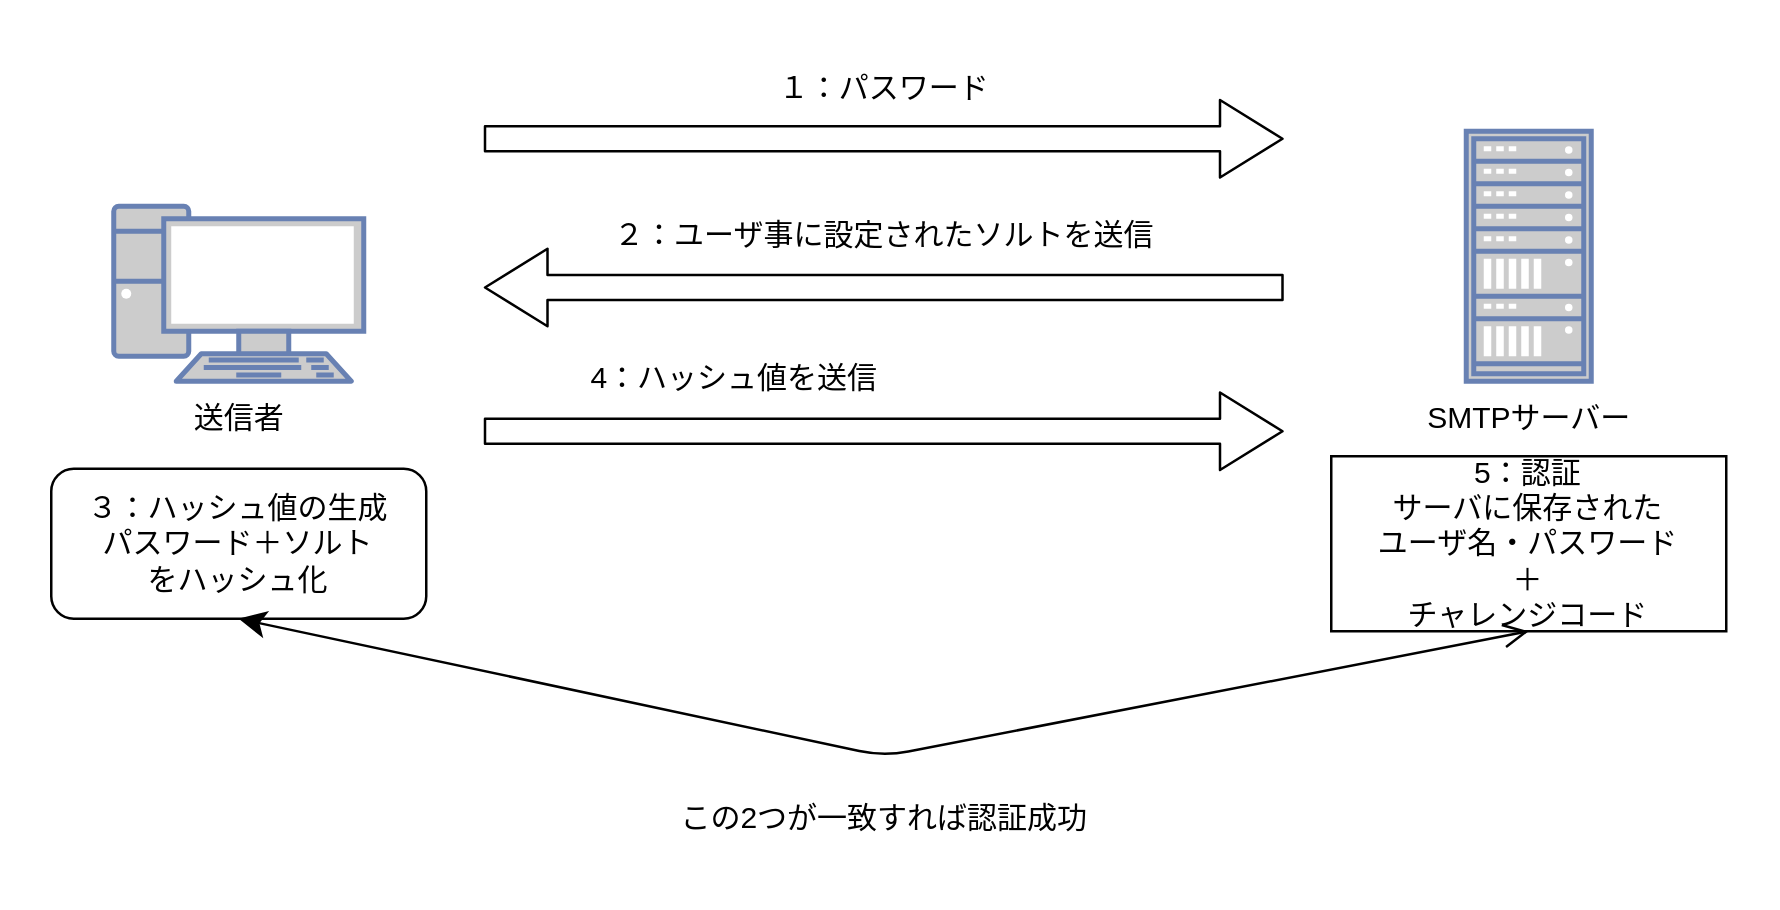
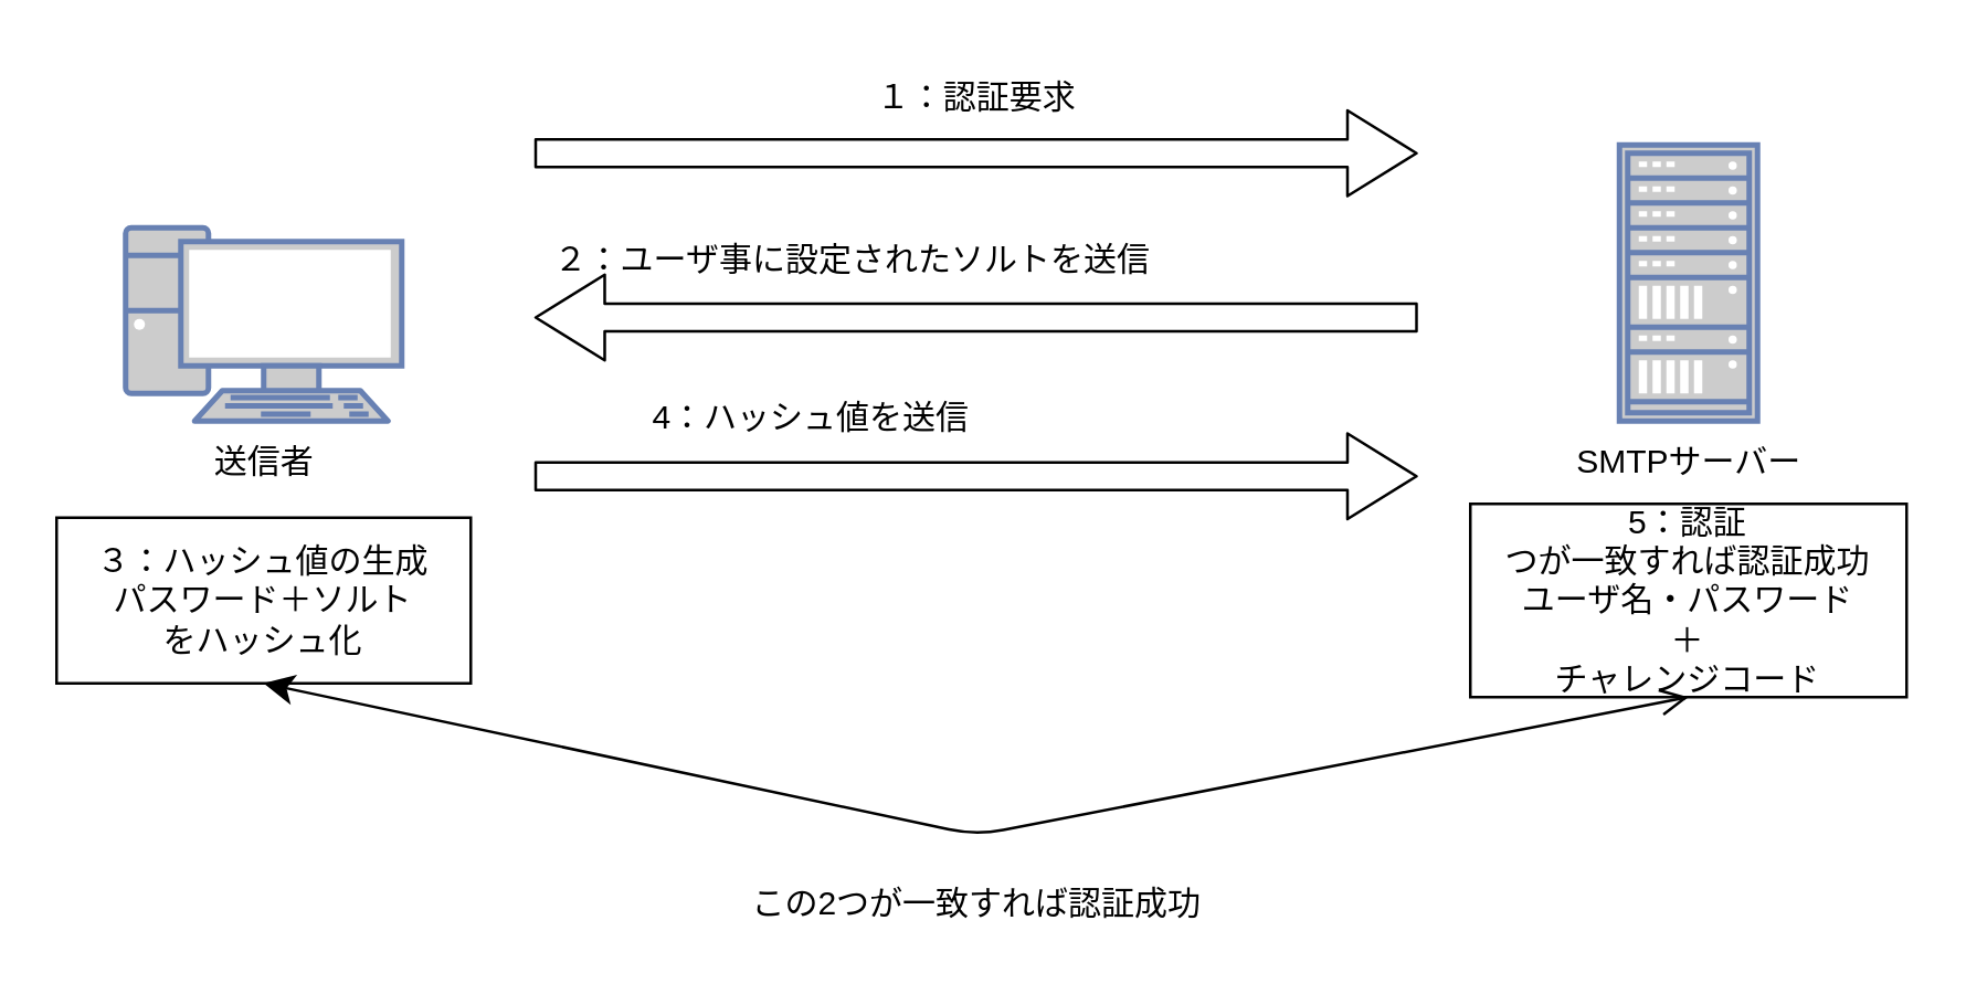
  <mxCell id="0" />
  <mxCell id="1" parent="0" />
  <mxCell id="2" value="" style="fontColor=#0066CC;verticalAlign=top;verticalLabelPosition=bottom;labelPosition=center;align=center;html=1;outlineConnect=0;fillColor=#CCCCCC;strokeColor=#6881B3;gradientColor=none;gradientDirection=north;strokeWidth=2;shape=mxgraph.networks.pc;" vertex="1" parent="1"><mxGeometry x="45" y="82" width="100" height="70" as="geometry" /></mxCell>
  <mxCell id="3" value="" style="fontColor=#0066CC;verticalAlign=top;verticalLabelPosition=bottom;labelPosition=center;align=center;html=1;outlineConnect=0;fillColor=#CCCCCC;strokeColor=#6881B3;gradientColor=none;gradientDirection=north;strokeWidth=2;shape=mxgraph.networks.rack;" vertex="1" parent="1"><mxGeometry x="586" y="52" width="50" height="100" as="geometry" /></mxCell>
  <mxCell id="4" value="送信者" style="text;html=1;align=center;verticalAlign=middle;resizable=0;points=[];autosize=1;strokeColor=none;fillColor=none;" vertex="1" parent="1"><mxGeometry x="65" y="152" width="60" height="30" as="geometry" /></mxCell>
  <mxCell id="5" value="SMTPサーバー" style="text;html=1;align=center;verticalAlign=middle;resizable=0;points=[];autosize=1;strokeColor=none;fillColor=none;" vertex="1" parent="1"><mxGeometry x="561" y="152" width="100" height="30" as="geometry" /></mxCell>
  <mxCell id="6" value="" style="edgeStyle=none;orthogonalLoop=1;jettySize=auto;html=1;shape=flexArrow;rounded=1;startSize=8;endSize=8;" edge="1" parent="1"><mxGeometry width="100" relative="1" as="geometry"><mxPoint x="193" y="55" as="sourcePoint" /><mxPoint x="513" y="55" as="targetPoint" /><Array as="points" /></mxGeometry></mxCell>
- <mxCell id="7" value="１：パスワード" style="text;html=1;align=center;verticalAlign=middle;resizable=0;points=[];autosize=1;strokeColor=none;fillColor=none;" vertex="1" parent="1"><mxGeometry x="303" y="20" width="100" height="30" as="geometry" /></mxCell>
+ <mxCell id="7" value="１：認証要求" style="text;html=1;align=center;verticalAlign=middle;resizable=0;points=[];autosize=1;strokeColor=none;fillColor=none;" vertex="1" parent="1"><mxGeometry x="303" y="20" width="100" height="30" as="geometry" /></mxCell>
  <mxCell id="8" value="" style="edgeStyle=none;orthogonalLoop=1;jettySize=auto;html=1;shape=flexArrow;rounded=1;startSize=8;endSize=8;" edge="1" parent="1"><mxGeometry width="100" relative="1" as="geometry"><mxPoint x="513" y="114.5" as="sourcePoint" /><mxPoint x="193" y="114.5" as="targetPoint" /><Array as="points" /></mxGeometry></mxCell>
- <mxCell id="9" value="２：ユーザ事に設定されたソルトを送信" style="text;html=1;align=center;verticalAlign=middle;resizable=0;points=[];autosize=1;strokeColor=none;fillColor=none;" vertex="1" parent="1"><mxGeometry x="233" y="79" width="240" height="30" as="geometry" /></mxCell>
- <mxCell id="10" value="&lt;span style=&quot;&quot;&gt;３：ハッシュ値の生成&lt;/span&gt;&lt;br style=&quot;border-color: var(--border-color);&quot;&gt;パスワード＋ソルト&lt;br&gt;をハッシュ化" style="whiteSpace=wrap;html=1;rounded=1;" vertex="1" parent="1"><mxGeometry x="20" y="187" width="150" height="60" as="geometry" /></mxCell>
+ <mxCell id="9" value="２：ユーザ事に設定されたソルトを送信" style="text;html=1;align=center;verticalAlign=middle;resizable=0;points=[];autosize=1;strokeColor=none;fillColor=none;" vertex="1" parent="1"><mxGeometry x="188" y="79" width="240" height="30" as="geometry" /></mxCell>
+ <mxCell id="10" value="&lt;span style=&quot;&quot;&gt;３：ハッシュ値の生成&lt;/span&gt;&lt;br style=&quot;border-color: var(--border-color);&quot;&gt;パスワード＋ソルト&lt;br&gt;をハッシュ化" style="whiteSpace=wrap;html=1;" vertex="1" parent="1"><mxGeometry x="20" y="187" width="150" height="60" as="geometry" /></mxCell>
  <mxCell id="11" value="" style="edgeStyle=none;orthogonalLoop=1;jettySize=auto;html=1;shape=flexArrow;rounded=1;startSize=8;endSize=8;" edge="1" parent="1"><mxGeometry width="100" relative="1" as="geometry"><mxPoint x="193" y="172" as="sourcePoint" /><mxPoint x="513" y="172" as="targetPoint" /><Array as="points" /></mxGeometry></mxCell>
  <mxCell id="12" value="4：ハッシュ値を送信" style="text;html=1;align=center;verticalAlign=middle;resizable=0;points=[];autosize=1;strokeColor=none;fillColor=none;" vertex="1" parent="1"><mxGeometry x="223" y="136" width="140" height="30" as="geometry" /></mxCell>
- <mxCell id="13" value="5：認証&lt;br&gt;サーバに保存された&lt;br&gt;ユーザ名・パスワード&lt;br&gt;＋&lt;br&gt;チャレンジコード" style="whiteSpace=wrap;html=1;" vertex="1" parent="1"><mxGeometry x="532" y="182" width="158" height="70" as="geometry" /></mxCell>
+ <mxCell id="13" value="5：認証&lt;br&gt;つが一致すれば認証成功&lt;br&gt;ユーザ名・パスワード&lt;br&gt;＋&lt;br&gt;チャレンジコード" style="whiteSpace=wrap;html=1;" vertex="1" parent="1"><mxGeometry x="532" y="182" width="158" height="70" as="geometry" /></mxCell>
  <mxCell id="14" value="" style="edgeStyle=none;orthogonalLoop=1;jettySize=auto;html=1;endArrow=open;startArrow=classic;endSize=8;startSize=8;exitX=0.5;exitY=1;exitDx=0;exitDy=0;entryX=0.5;entryY=1;entryDx=0;entryDy=0;" edge="1" parent="1" source="10" target="13"><mxGeometry width="100" relative="1" as="geometry"><mxPoint x="153" y="242" as="sourcePoint" /><mxPoint x="253" y="242" as="targetPoint" /><Array as="points"><mxPoint x="353" y="302" /></Array></mxGeometry></mxCell>
  <mxCell id="15" value="この2つが一致すれば認証成功" style="text;html=1;align=center;verticalAlign=middle;resizable=0;points=[];autosize=1;strokeColor=none;fillColor=none;" vertex="1" parent="1"><mxGeometry x="258" y="312" width="190" height="30" as="geometry" /></mxCell>
